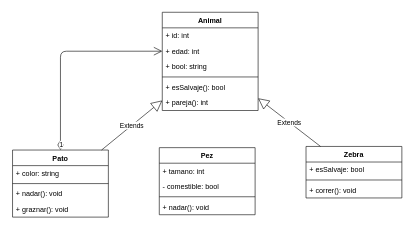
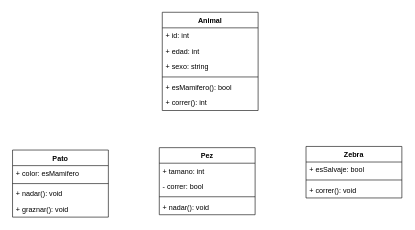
  <mxCell id="0" />
  <mxCell id="1" parent="0" />
  <mxCell id="2" value="Animal" style="swimlane;fontStyle=1;align=center;verticalAlign=top;childLayout=stackLayout;horizontal=1;startSize=26;horizontalStack=0;resizeParent=1;resizeParentMax=0;resizeLast=0;collapsible=1;marginBottom=0;" parent="1" vertex="1"><mxGeometry x="270" y="20" width="160" height="164" as="geometry" /></mxCell>
  <mxCell id="3" value="+ id: int" style="text;strokeColor=none;fillColor=none;align=left;verticalAlign=top;spacingLeft=4;spacingRight=4;overflow=hidden;rotatable=0;points=[[0,0.5],[1,0.5]];portConstraint=eastwest;" parent="2" vertex="1"><mxGeometry y="26" width="160" height="26" as="geometry" /></mxCell>
  <mxCell id="4" value="+ edad: int" style="text;strokeColor=none;fillColor=none;align=left;verticalAlign=top;spacingLeft=4;spacingRight=4;overflow=hidden;rotatable=0;points=[[0,0.5],[1,0.5]];portConstraint=eastwest;" parent="2" vertex="1"><mxGeometry y="52" width="160" height="26" as="geometry" /></mxCell>
- <mxCell id="5" value="+ bool: string" style="text;strokeColor=none;fillColor=none;align=left;verticalAlign=top;spacingLeft=4;spacingRight=4;overflow=hidden;rotatable=0;points=[[0,0.5],[1,0.5]];portConstraint=eastwest;" parent="2" vertex="1"><mxGeometry y="78" width="160" height="26" as="geometry" /></mxCell>
+ <mxCell id="5" value="+ sexo: string" style="text;strokeColor=none;fillColor=none;align=left;verticalAlign=top;spacingLeft=4;spacingRight=4;overflow=hidden;rotatable=0;points=[[0,0.5],[1,0.5]];portConstraint=eastwest;" parent="2" vertex="1"><mxGeometry y="78" width="160" height="26" as="geometry" /></mxCell>
  <mxCell id="6" value="" style="line;strokeWidth=1;fillColor=none;align=left;verticalAlign=middle;spacingTop=-1;spacingLeft=3;spacingRight=3;rotatable=0;labelPosition=right;points=[];portConstraint=eastwest;" parent="2" vertex="1"><mxGeometry y="104" width="160" height="8" as="geometry" /></mxCell>
- <mxCell id="7" value="+ esSalvaje(): bool" style="text;strokeColor=none;fillColor=none;align=left;verticalAlign=top;spacingLeft=4;spacingRight=4;overflow=hidden;rotatable=0;points=[[0,0.5],[1,0.5]];portConstraint=eastwest;" parent="2" vertex="1"><mxGeometry y="112" width="160" height="26" as="geometry" /></mxCell>
- <mxCell id="8" value="+ pareja(): int" style="text;strokeColor=none;fillColor=none;align=left;verticalAlign=top;spacingLeft=4;spacingRight=4;overflow=hidden;rotatable=0;points=[[0,0.5],[1,0.5]];portConstraint=eastwest;" parent="2" vertex="1"><mxGeometry y="138" width="160" height="26" as="geometry" /></mxCell>
+ <mxCell id="7" value="+ esMamifero(): bool" style="text;strokeColor=none;fillColor=none;align=left;verticalAlign=top;spacingLeft=4;spacingRight=4;overflow=hidden;rotatable=0;points=[[0,0.5],[1,0.5]];portConstraint=eastwest;" parent="2" vertex="1"><mxGeometry y="112" width="160" height="26" as="geometry" /></mxCell>
+ <mxCell id="8" value="+ correr(): int" style="text;strokeColor=none;fillColor=none;align=left;verticalAlign=top;spacingLeft=4;spacingRight=4;overflow=hidden;rotatable=0;points=[[0,0.5],[1,0.5]];portConstraint=eastwest;" parent="2" vertex="1"><mxGeometry y="138" width="160" height="26" as="geometry" /></mxCell>
  <mxCell id="9" value="Pato" style="swimlane;fontStyle=1;align=center;verticalAlign=top;childLayout=stackLayout;horizontal=1;startSize=26;horizontalStack=0;resizeParent=1;resizeParentMax=0;resizeLast=0;collapsible=1;marginBottom=0;" parent="1" vertex="1"><mxGeometry x="20" y="250" width="160" height="112" as="geometry" /></mxCell>
- <mxCell id="10" value="+ color: string" style="text;strokeColor=none;fillColor=none;align=left;verticalAlign=top;spacingLeft=4;spacingRight=4;overflow=hidden;rotatable=0;points=[[0,0.5],[1,0.5]];portConstraint=eastwest;" parent="9" vertex="1"><mxGeometry y="26" width="160" height="26" as="geometry" /></mxCell>
+ <mxCell id="10" value="+ color: esMamifero" style="text;strokeColor=none;fillColor=none;align=left;verticalAlign=top;spacingLeft=4;spacingRight=4;overflow=hidden;rotatable=0;points=[[0,0.5],[1,0.5]];portConstraint=eastwest;" parent="9" vertex="1"><mxGeometry y="26" width="160" height="26" as="geometry" /></mxCell>
  <mxCell id="11" value="" style="line;strokeWidth=1;fillColor=none;align=left;verticalAlign=middle;spacingTop=-1;spacingLeft=3;spacingRight=3;rotatable=0;labelPosition=right;points=[];portConstraint=eastwest;" parent="9" vertex="1"><mxGeometry y="52" width="160" height="8" as="geometry" /></mxCell>
  <mxCell id="12" value="+ nadar(): void" style="text;strokeColor=none;fillColor=none;align=left;verticalAlign=top;spacingLeft=4;spacingRight=4;overflow=hidden;rotatable=0;points=[[0,0.5],[1,0.5]];portConstraint=eastwest;" parent="9" vertex="1"><mxGeometry y="60" width="160" height="26" as="geometry" /></mxCell>
  <mxCell id="13" value="+ graznar(): void" style="text;strokeColor=none;fillColor=none;align=left;verticalAlign=top;spacingLeft=4;spacingRight=4;overflow=hidden;rotatable=0;points=[[0,0.5],[1,0.5]];portConstraint=eastwest;" parent="9" vertex="1"><mxGeometry y="86" width="160" height="26" as="geometry" /></mxCell>
  <mxCell id="14" value="Pez" style="swimlane;fontStyle=1;align=center;verticalAlign=top;childLayout=stackLayout;horizontal=1;startSize=26;horizontalStack=0;resizeParent=1;resizeParentMax=0;resizeLast=0;collapsible=1;marginBottom=0;" parent="1" vertex="1"><mxGeometry x="265" y="246" width="160" height="112" as="geometry" /></mxCell>
  <mxCell id="15" value="+ tamano: int" style="text;strokeColor=none;fillColor=none;align=left;verticalAlign=top;spacingLeft=4;spacingRight=4;overflow=hidden;rotatable=0;points=[[0,0.5],[1,0.5]];portConstraint=eastwest;" parent="14" vertex="1"><mxGeometry y="26" width="160" height="26" as="geometry" /></mxCell>
- <mxCell id="16" value="- comestible: bool" style="text;strokeColor=none;fillColor=none;align=left;verticalAlign=top;spacingLeft=4;spacingRight=4;overflow=hidden;rotatable=0;points=[[0,0.5],[1,0.5]];portConstraint=eastwest;" parent="14" vertex="1"><mxGeometry y="52" width="160" height="26" as="geometry" /></mxCell>
+ <mxCell id="16" value="- correr: bool" style="text;strokeColor=none;fillColor=none;align=left;verticalAlign=top;spacingLeft=4;spacingRight=4;overflow=hidden;rotatable=0;points=[[0,0.5],[1,0.5]];portConstraint=eastwest;" parent="14" vertex="1"><mxGeometry y="52" width="160" height="26" as="geometry" /></mxCell>
  <mxCell id="17" value="" style="line;strokeWidth=1;fillColor=none;align=left;verticalAlign=middle;spacingTop=-1;spacingLeft=3;spacingRight=3;rotatable=0;labelPosition=right;points=[];portConstraint=eastwest;" parent="14" vertex="1"><mxGeometry y="78" width="160" height="8" as="geometry" /></mxCell>
  <mxCell id="18" value="+ nadar(): void" style="text;strokeColor=none;fillColor=none;align=left;verticalAlign=top;spacingLeft=4;spacingRight=4;overflow=hidden;rotatable=0;points=[[0,0.5],[1,0.5]];portConstraint=eastwest;" parent="14" vertex="1"><mxGeometry y="86" width="160" height="26" as="geometry" /></mxCell>
  <mxCell id="19" value="Zebra" style="swimlane;fontStyle=1;align=center;verticalAlign=top;childLayout=stackLayout;horizontal=1;startSize=26;horizontalStack=0;resizeParent=1;resizeParentMax=0;resizeLast=0;collapsible=1;marginBottom=0;" parent="1" vertex="1"><mxGeometry x="510" y="244" width="160" height="86" as="geometry" /></mxCell>
  <mxCell id="20" value="+ esSalvaje: bool" style="text;strokeColor=none;fillColor=none;align=left;verticalAlign=top;spacingLeft=4;spacingRight=4;overflow=hidden;rotatable=0;points=[[0,0.5],[1,0.5]];portConstraint=eastwest;" parent="19" vertex="1"><mxGeometry y="26" width="160" height="26" as="geometry" /></mxCell>
  <mxCell id="21" value="" style="line;strokeWidth=1;fillColor=none;align=left;verticalAlign=middle;spacingTop=-1;spacingLeft=3;spacingRight=3;rotatable=0;labelPosition=right;points=[];portConstraint=eastwest;" parent="19" vertex="1"><mxGeometry y="52" width="160" height="8" as="geometry" /></mxCell>
  <mxCell id="22" value="+ correr(): void" style="text;strokeColor=none;fillColor=none;align=left;verticalAlign=top;spacingLeft=4;spacingRight=4;overflow=hidden;rotatable=0;points=[[0,0.5],[1,0.5]];portConstraint=eastwest;" parent="19" vertex="1"><mxGeometry y="60" width="160" height="26" as="geometry" /></mxCell>
- <mxCell id="23" value="Extends" style="endArrow=block;endSize=16;endFill=0;html=1;" parent="1" source="9" target="2" edge="1"><mxGeometry width="160" relative="1" as="geometry"><mxPoint x="40" y="170" as="sourcePoint" /><mxPoint x="200" y="170" as="targetPoint" /></mxGeometry></mxCell>
- <mxCell id="24" value="Extends" style="endArrow=block;endSize=16;endFill=0;html=1;" parent="1" source="19" target="2" edge="1"><mxGeometry width="160" relative="1" as="geometry"><mxPoint x="430" y="410" as="sourcePoint" /><mxPoint x="590" y="410" as="targetPoint" /></mxGeometry></mxCell>
- <mxCell id="25" value="1" style="endArrow=open;html=1;endSize=12;startArrow=diamondThin;startSize=14;startFill=0;edgeStyle=orthogonalEdgeStyle;align=left;verticalAlign=bottom;entryX=0;entryY=0.5;entryDx=0;entryDy=0;" edge="1" parent="1" source="9" target="4"><mxGeometry x="-1" y="3" relative="1" as="geometry"><mxPoint x="110" y="120" as="sourcePoint" /><mxPoint x="270" y="120" as="targetPoint" /></mxGeometry></mxCell>
